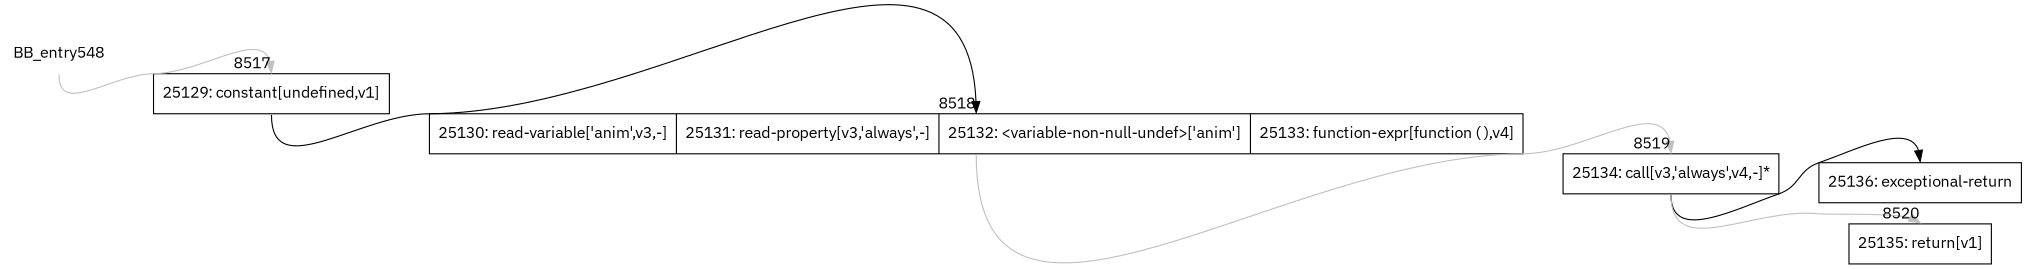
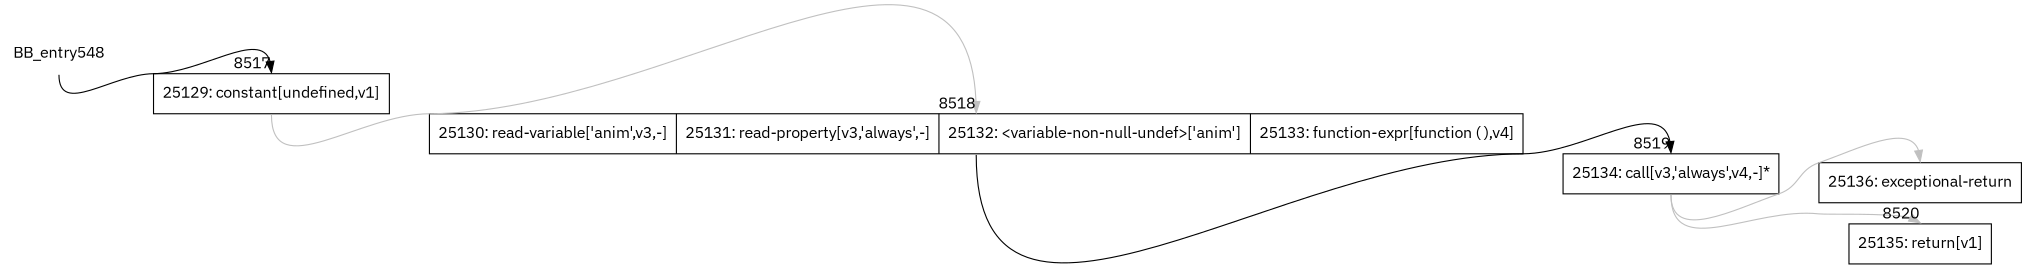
  digraph {
    fontname="IBM Plex Sans"
    rankdir=LR
    node [fontname="IBM Plex Sans" shape=record]
    edge [fontname="IBM Plex Sans" headport=n tailport=s]
    n1 [label=BB_entry548 shape=none]
    n2 [label="{25129: constant[undefined,v1]}"]
    n3 [label="{25130: read-variable['anim',v3,-]|25131: read-property[v3,'always',-]|25132: \<variable-non-null-undef\>['anim']|25133: function-expr[function ( ),v4]}"]
    n4 [label="{25134: call[v3,'always',v4,-]*}"]
    n5 [label="{25136: exceptional-return}"]
    n6 [label="{25135: return[v1]}"]
-   n1 -> n2 [headlabel="    8517" color=gray]
-   n2 -> n3 [headlabel="      8518"]
-   n3 -> n4 [headlabel="      8519" color=gray]
-   n4 -> n5 [color=black]
+   n1 -> n2 [headlabel="    8517"]
+   n2 -> n3 [headlabel="      8518" color=gray]
+   n3 -> n4 [headlabel="      8519"]
+   n4 -> n5 [color=gray]
    n4 -> n6 [color=gray headlabel="      8520"]
  }
